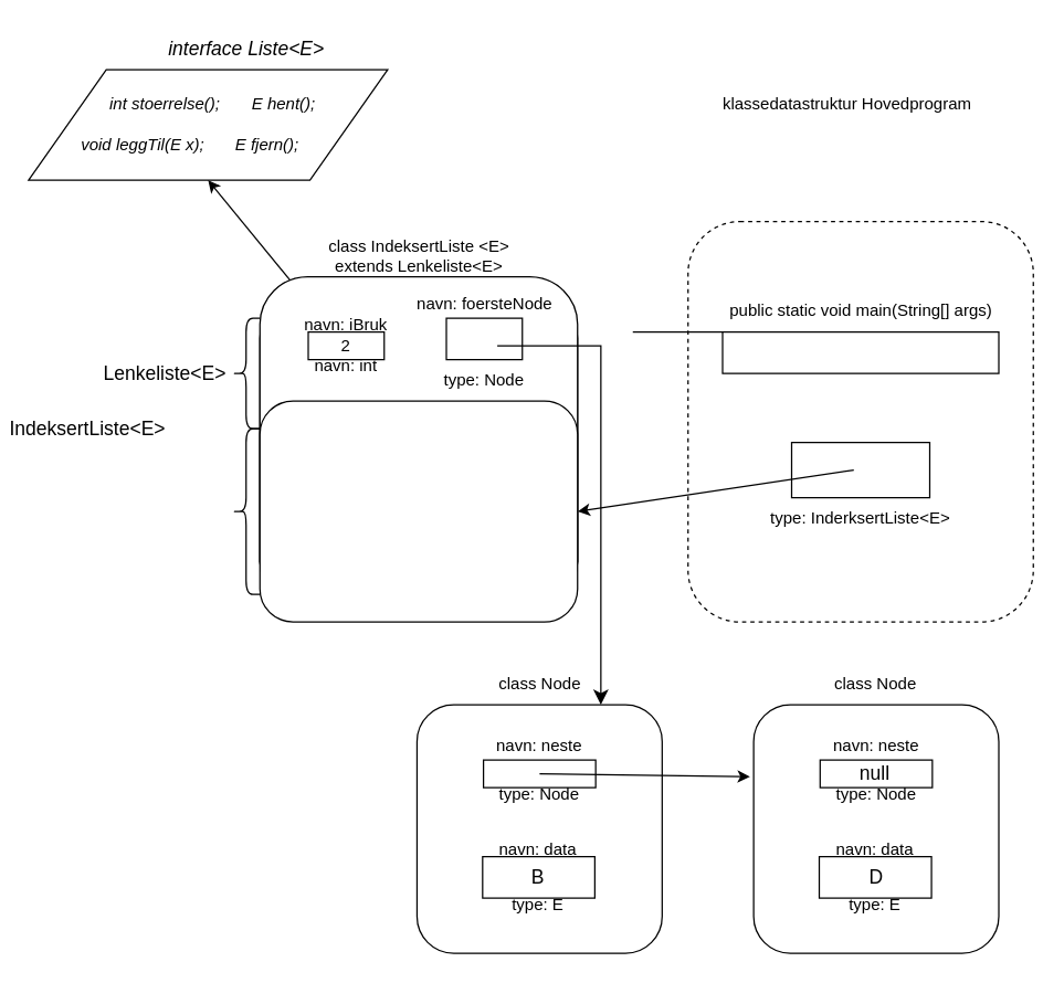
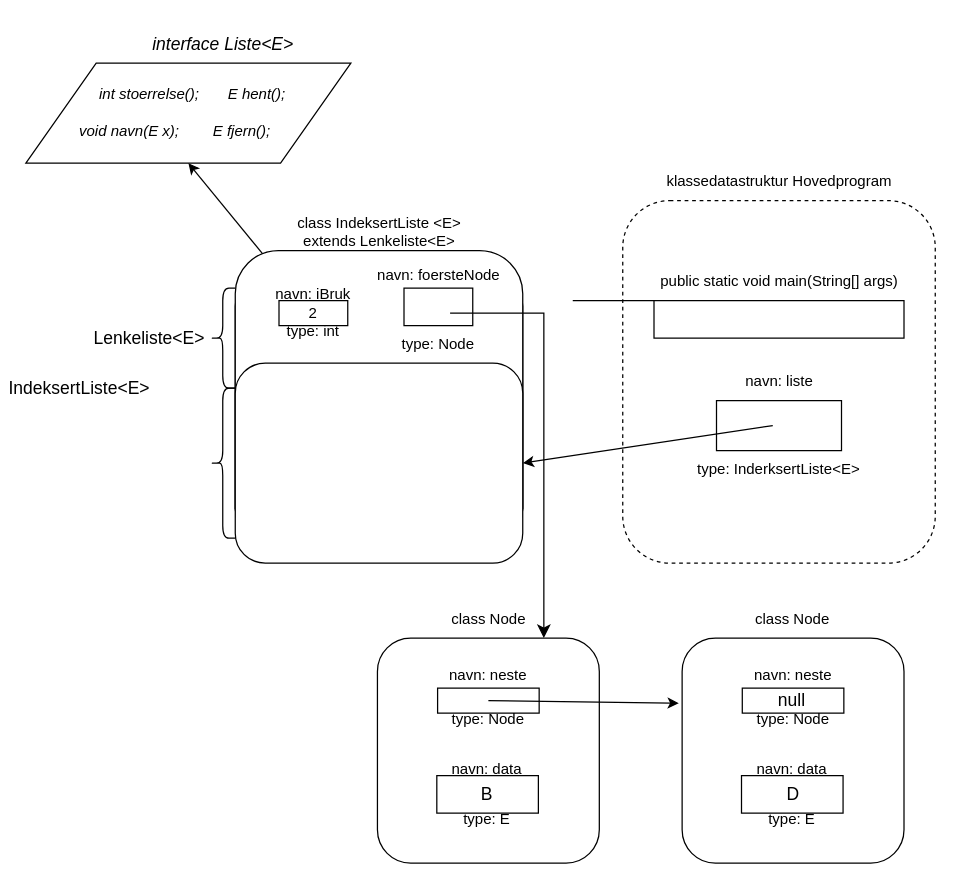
  <mxCell id="0" />
  <mxCell id="1" parent="0" />
  <mxCell id="2" value="" style="rounded=1;whiteSpace=wrap;html=1;dashed=1;" vertex="1" parent="1"><mxGeometry x="497.5" y="160" width="250" height="290" as="geometry" /></mxCell>
  <mxCell id="3" value="" style="rounded=0;whiteSpace=wrap;html=1;" vertex="1" parent="1"><mxGeometry x="522.5" y="240" width="200" height="30" as="geometry" /></mxCell>
  <mxCell id="4" value="" style="endArrow=none;html=1;rounded=0;" edge="1" parent="1"><mxGeometry width="50" height="50" relative="1" as="geometry"><mxPoint x="457.5" y="240" as="sourcePoint" /><mxPoint x="522.5" y="240" as="targetPoint" /></mxGeometry></mxCell>
  <mxCell id="5" value="public static void main(String[] args)" style="text;html=1;strokeColor=none;fillColor=none;align=center;verticalAlign=middle;whiteSpace=wrap;rounded=0;" vertex="1" parent="1"><mxGeometry x="507.5" y="210" width="230" height="30" as="geometry" /></mxCell>
- <mxCell id="6" value="klassedatastruktur Hovedprogram" style="text;html=1;strokeColor=none;fillColor=none;align=center;verticalAlign=middle;whiteSpace=wrap;rounded=0;" vertex="1" parent="1"><mxGeometry x="502.5" y="60" width="220" height="30" as="geometry" /></mxCell>
+ <mxCell id="6" value="klassedatastruktur Hovedprogram" style="text;html=1;strokeColor=none;fillColor=none;align=center;verticalAlign=middle;whiteSpace=wrap;rounded=0;" vertex="1" parent="1"><mxGeometry x="512.5" y="130" width="220" height="30" as="geometry" /></mxCell>
  <mxCell id="7" value="" style="rounded=0;whiteSpace=wrap;html=1;" vertex="1" parent="1"><mxGeometry x="572.5" y="320" width="100" height="40" as="geometry" /></mxCell>
+ <mxCell id="8" value="navn: liste" style="text;html=1;strokeColor=none;fillColor=none;align=center;verticalAlign=middle;whiteSpace=wrap;rounded=0;" vertex="1" parent="1"><mxGeometry x="592.5" y="290" width="60" height="30" as="geometry" /></mxCell>
  <mxCell id="9" value="type: InderksertListe&amp;lt;E&amp;gt;" style="text;html=1;strokeColor=none;fillColor=none;align=center;verticalAlign=middle;whiteSpace=wrap;rounded=0;" vertex="1" parent="1"><mxGeometry x="545" y="360" width="155" height="30" as="geometry" /></mxCell>
  <mxCell id="10" value="" style="rounded=1;whiteSpace=wrap;html=1;" vertex="1" parent="1"><mxGeometry x="187.5" y="210" width="230" height="230" as="geometry" /></mxCell>
  <mxCell id="11" value="class IndeksertListe &amp;lt;E&amp;gt; extends Lenkeliste&amp;lt;E&amp;gt;" style="text;html=1;strokeColor=none;fillColor=none;align=center;verticalAlign=middle;whiteSpace=wrap;rounded=0;" vertex="1" parent="1"><mxGeometry x="217.5" y="170" width="170" height="30" as="geometry" /></mxCell>
  <mxCell id="12" value="" style="rounded=1;whiteSpace=wrap;html=1;" vertex="1" parent="1"><mxGeometry x="187.5" y="200" width="230" height="240" as="geometry" /></mxCell>
  <mxCell id="13" value="" style="rounded=1;whiteSpace=wrap;html=1;" vertex="1" parent="1"><mxGeometry x="187.5" y="290" width="230" height="160" as="geometry" /></mxCell>
  <mxCell id="14" value="" style="rounded=0;whiteSpace=wrap;html=1;" vertex="1" parent="1"><mxGeometry x="222.5" y="240" width="55" height="20" as="geometry" /></mxCell>
  <mxCell id="15" value="" style="rounded=0;whiteSpace=wrap;html=1;" vertex="1" parent="1"><mxGeometry x="322.5" y="230" width="55" height="30" as="geometry" /></mxCell>
  <mxCell id="16" value="navn: iBruk" style="text;html=1;strokeColor=none;fillColor=none;align=center;verticalAlign=middle;whiteSpace=wrap;rounded=0;" vertex="1" parent="1"><mxGeometry x="200" y="220" width="100" height="30" as="geometry" /></mxCell>
- <mxCell id="17" value="navn: int" style="text;html=1;strokeColor=none;fillColor=none;align=center;verticalAlign=middle;whiteSpace=wrap;rounded=0;" vertex="1" parent="1"><mxGeometry x="200" y="250" width="100" height="30" as="geometry" /></mxCell>
+ <mxCell id="17" value="type: int" style="text;html=1;strokeColor=none;fillColor=none;align=center;verticalAlign=middle;whiteSpace=wrap;rounded=0;" vertex="1" parent="1"><mxGeometry x="200" y="250" width="100" height="30" as="geometry" /></mxCell>
  <mxCell id="18" value="navn: foersteNode" style="text;html=1;strokeColor=none;fillColor=none;align=center;verticalAlign=middle;whiteSpace=wrap;rounded=0;" vertex="1" parent="1"><mxGeometry x="297.5" y="205" width="105" height="30" as="geometry" /></mxCell>
  <mxCell id="19" value="type: Node" style="text;html=1;strokeColor=none;fillColor=none;align=center;verticalAlign=middle;whiteSpace=wrap;rounded=0;" vertex="1" parent="1"><mxGeometry x="300" y="260" width="100" height="30" as="geometry" /></mxCell>
  <mxCell id="20" value="2" style="text;html=1;strokeColor=none;fillColor=none;align=center;verticalAlign=middle;whiteSpace=wrap;rounded=0;" vertex="1" parent="1"><mxGeometry x="220" y="235" width="60" height="30" as="geometry" /></mxCell>
  <mxCell id="21" value="" style="rounded=1;whiteSpace=wrap;html=1;" vertex="1" parent="1"><mxGeometry x="301.25" y="510" width="177.5" height="180" as="geometry" /></mxCell>
  <mxCell id="22" value="class Node" style="text;html=1;strokeColor=none;fillColor=none;align=center;verticalAlign=middle;whiteSpace=wrap;rounded=0;" vertex="1" parent="1"><mxGeometry x="347.5" y="480" width="85" height="30" as="geometry" /></mxCell>
  <mxCell id="23" value="" style="rounded=0;whiteSpace=wrap;html=1;" vertex="1" parent="1"><mxGeometry x="349.38" y="550" width="81.25" height="20" as="geometry" /></mxCell>
  <mxCell id="24" value="" style="rounded=0;whiteSpace=wrap;html=1;" vertex="1" parent="1"><mxGeometry x="348.75" y="620" width="81.25" height="30" as="geometry" /></mxCell>
  <mxCell id="25" value="navn: neste" style="text;html=1;strokeColor=none;fillColor=none;align=center;verticalAlign=middle;whiteSpace=wrap;rounded=0;" vertex="1" parent="1"><mxGeometry x="350" y="524.5" width="80" height="30" as="geometry" /></mxCell>
  <mxCell id="26" value="navn: data" style="text;html=1;strokeColor=none;fillColor=none;align=center;verticalAlign=middle;whiteSpace=wrap;rounded=0;" vertex="1" parent="1"><mxGeometry x="349.38" y="600" width="80" height="30" as="geometry" /></mxCell>
  <mxCell id="27" value="type: Node" style="text;html=1;strokeColor=none;fillColor=none;align=center;verticalAlign=middle;whiteSpace=wrap;rounded=0;" vertex="1" parent="1"><mxGeometry x="345" y="560" width="90" height="30" as="geometry" /></mxCell>
  <mxCell id="28" value="type: E" style="text;html=1;strokeColor=none;fillColor=none;align=center;verticalAlign=middle;whiteSpace=wrap;rounded=0;" vertex="1" parent="1"><mxGeometry x="344.37" y="640" width="90" height="30" as="geometry" /></mxCell>
  <mxCell id="29" value="" style="rounded=1;whiteSpace=wrap;html=1;" vertex="1" parent="1"><mxGeometry x="545" y="510" width="177.5" height="180" as="geometry" /></mxCell>
  <mxCell id="30" value="class Node" style="text;html=1;strokeColor=none;fillColor=none;align=center;verticalAlign=middle;whiteSpace=wrap;rounded=0;" vertex="1" parent="1"><mxGeometry x="591.25" y="480" width="85" height="30" as="geometry" /></mxCell>
  <mxCell id="31" value="" style="rounded=0;whiteSpace=wrap;html=1;" vertex="1" parent="1"><mxGeometry x="593.13" y="550" width="81.25" height="20" as="geometry" /></mxCell>
  <mxCell id="32" value="" style="rounded=0;whiteSpace=wrap;html=1;" vertex="1" parent="1"><mxGeometry x="592.5" y="620" width="81.25" height="30" as="geometry" /></mxCell>
  <mxCell id="33" value="navn: neste" style="text;html=1;strokeColor=none;fillColor=none;align=center;verticalAlign=middle;whiteSpace=wrap;rounded=0;" vertex="1" parent="1"><mxGeometry x="593.75" y="524.5" width="80" height="30" as="geometry" /></mxCell>
  <mxCell id="34" value="navn: data" style="text;html=1;strokeColor=none;fillColor=none;align=center;verticalAlign=middle;whiteSpace=wrap;rounded=0;" vertex="1" parent="1"><mxGeometry x="593.13" y="600" width="80" height="30" as="geometry" /></mxCell>
  <mxCell id="35" value="type: Node" style="text;html=1;strokeColor=none;fillColor=none;align=center;verticalAlign=middle;whiteSpace=wrap;rounded=0;" vertex="1" parent="1"><mxGeometry x="588.75" y="560" width="90" height="30" as="geometry" /></mxCell>
  <mxCell id="36" value="type: E" style="text;html=1;strokeColor=none;fillColor=none;align=center;verticalAlign=middle;whiteSpace=wrap;rounded=0;" vertex="1" parent="1"><mxGeometry x="588.12" y="640" width="90" height="30" as="geometry" /></mxCell>
  <mxCell id="37" value="&lt;font style=&quot;font-size: 14px;&quot;&gt;B&lt;/font&gt;" style="text;html=1;strokeColor=none;fillColor=none;align=center;verticalAlign=middle;whiteSpace=wrap;rounded=0;" vertex="1" parent="1"><mxGeometry x="359.37" y="620" width="60" height="30" as="geometry" /></mxCell>
  <mxCell id="38" value="&lt;span style=&quot;font-size: 14px;&quot;&gt;D&lt;/span&gt;" style="text;html=1;strokeColor=none;fillColor=none;align=center;verticalAlign=middle;whiteSpace=wrap;rounded=0;" vertex="1" parent="1"><mxGeometry x="603.76" y="620" width="60" height="30" as="geometry" /></mxCell>
  <mxCell id="39" value="" style="endArrow=classic;html=1;rounded=0;fontSize=14;entryX=-0.015;entryY=0.289;entryDx=0;entryDy=0;exitX=0.5;exitY=0;exitDx=0;exitDy=0;entryPerimeter=0;" edge="1" parent="1" source="27" target="29"><mxGeometry width="50" height="50" relative="1" as="geometry"><mxPoint x="447.5" y="520" as="sourcePoint" /><mxPoint x="497.5" y="470" as="targetPoint" /></mxGeometry></mxCell>
  <mxCell id="40" value="" style="edgeStyle=elbowEdgeStyle;elbow=vertical;endArrow=classic;html=1;curved=0;rounded=0;endSize=8;startSize=8;fontSize=14;entryX=0.75;entryY=0;entryDx=0;entryDy=0;" edge="1" parent="1" target="21"><mxGeometry width="50" height="50" relative="1" as="geometry"><mxPoint x="359.37" y="250" as="sourcePoint" /><mxPoint x="457.5" y="340" as="targetPoint" /><Array as="points"><mxPoint x="437.5" y="250" /></Array></mxGeometry></mxCell>
  <mxCell id="41" value="" style="endArrow=classic;html=1;rounded=0;fontSize=14;entryX=1;entryY=0.5;entryDx=0;entryDy=0;exitX=0.45;exitY=0.5;exitDx=0;exitDy=0;exitPerimeter=0;" edge="1" parent="1" source="7" target="13"><mxGeometry width="50" height="50" relative="1" as="geometry"><mxPoint x="307.5" y="430" as="sourcePoint" /><mxPoint x="357.5" y="380" as="targetPoint" /></mxGeometry></mxCell>
  <mxCell id="42" value="null" style="text;html=1;strokeColor=none;fillColor=none;align=center;verticalAlign=middle;whiteSpace=wrap;rounded=0;fontSize=14;" vertex="1" parent="1"><mxGeometry x="603.13" y="545" width="60" height="30" as="geometry" /></mxCell>
  <mxCell id="43" value="" style="shape=curlyBracket;whiteSpace=wrap;html=1;rounded=1;labelPosition=left;verticalLabelPosition=middle;align=right;verticalAlign=middle;fontSize=14;" vertex="1" parent="1"><mxGeometry x="167.5" y="230" width="20" height="80" as="geometry" /></mxCell>
  <mxCell id="44" value="" style="shape=curlyBracket;whiteSpace=wrap;html=1;rounded=1;labelPosition=left;verticalLabelPosition=middle;align=right;verticalAlign=middle;fontSize=14;" vertex="1" parent="1"><mxGeometry x="167.5" y="310" width="20" height="120" as="geometry" /></mxCell>
  <mxCell id="45" value="" style="shape=parallelogram;perimeter=parallelogramPerimeter;whiteSpace=wrap;html=1;fixedSize=1;fontSize=14;size=56.25;" vertex="1" parent="1"><mxGeometry x="20" y="50" width="260" height="80" as="geometry" /></mxCell>
  <mxCell id="46" value="int stoerrelse();" style="text;html=1;strokeColor=none;fillColor=none;align=center;verticalAlign=middle;whiteSpace=wrap;rounded=0;fontStyle=2" vertex="1" parent="1"><mxGeometry x="44.37" y="60" width="150" height="30" as="geometry" /></mxCell>
- <mxCell id="47" value="void leggTil(E x);" style="text;html=1;strokeColor=none;fillColor=none;align=center;verticalAlign=middle;whiteSpace=wrap;rounded=0;fontStyle=2" vertex="1" parent="1"><mxGeometry x="27.5" y="90" width="150" height="30" as="geometry" /></mxCell>
+ <mxCell id="47" value="void navn(E x);" style="text;html=1;strokeColor=none;fillColor=none;align=center;verticalAlign=middle;whiteSpace=wrap;rounded=0;fontStyle=2" vertex="1" parent="1"><mxGeometry x="27.5" y="90" width="150" height="30" as="geometry" /></mxCell>
  <mxCell id="48" value="E hent();" style="text;html=1;strokeColor=none;fillColor=none;align=center;verticalAlign=middle;whiteSpace=wrap;rounded=0;fontStyle=2" vertex="1" parent="1"><mxGeometry x="130" y="60" width="150" height="30" as="geometry" /></mxCell>
  <mxCell id="49" value="E fjern();" style="text;html=1;strokeColor=none;fillColor=none;align=center;verticalAlign=middle;whiteSpace=wrap;rounded=0;fontStyle=2" vertex="1" parent="1"><mxGeometry x="117.5" y="90" width="150" height="30" as="geometry" /></mxCell>
  <mxCell id="50" value="interface Liste&amp;lt;E&amp;gt;" style="text;html=1;strokeColor=none;fillColor=none;align=center;verticalAlign=middle;whiteSpace=wrap;rounded=0;fontSize=14;fontStyle=2" vertex="1" parent="1"><mxGeometry x="102.5" y="20" width="150" height="30" as="geometry" /></mxCell>
  <mxCell id="51" value="" style="endArrow=classic;html=1;rounded=0;fontSize=14;entryX=0.5;entryY=1;entryDx=0;entryDy=0;exitX=0.094;exitY=0.009;exitDx=0;exitDy=0;exitPerimeter=0;" edge="1" parent="1" source="12" target="45"><mxGeometry width="50" height="50" relative="1" as="geometry"><mxPoint x="217.5" y="220" as="sourcePoint" /><mxPoint x="267.5" y="170" as="targetPoint" /></mxGeometry></mxCell>
  <mxCell id="52" value="Lenkeliste&amp;lt;E&amp;gt;" style="text;html=1;strokeColor=none;fillColor=none;align=center;verticalAlign=middle;whiteSpace=wrap;rounded=0;fontSize=14;" vertex="1" parent="1"><mxGeometry x="89.37" y="255" width="60" height="30" as="geometry" /></mxCell>
  <mxCell id="53" value="IndeksertListe&amp;lt;E&amp;gt;" style="text;html=1;strokeColor=none;fillColor=none;align=center;verticalAlign=middle;whiteSpace=wrap;rounded=0;fontSize=14;" vertex="1" parent="1"><mxGeometry x="32.5" y="295" width="60" height="30" as="geometry" /></mxCell>
